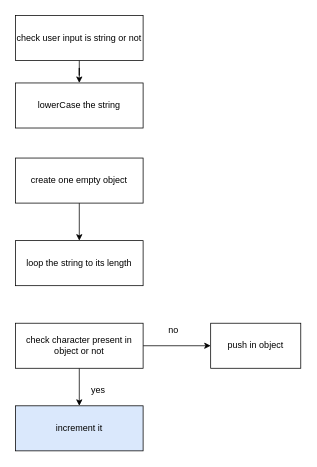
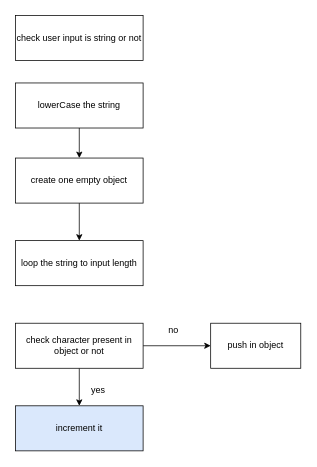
  <mxCell id="0" />
  <mxCell id="1" parent="0" />
- <mxCell id="2" style="edgeStyle=orthogonalEdgeStyle;rounded=0;orthogonalLoop=1;jettySize=auto;html=1;entryX=0.5;entryY=0;entryDx=0;entryDy=0;" edge="1" parent="1" source="3" target="5"><mxGeometry relative="1" as="geometry" /></mxCell>
  <mxCell id="3" value="check user input is string or not" style="rounded=0;whiteSpace=wrap;html=1;" vertex="1" parent="1"><mxGeometry x="20" y="20" width="170" height="60" as="geometry" /></mxCell>
+ <mxCell id="4" style="edgeStyle=orthogonalEdgeStyle;rounded=0;orthogonalLoop=1;jettySize=auto;html=1;entryX=0.5;entryY=0;entryDx=0;entryDy=0;" edge="1" parent="1" source="5" target="7"><mxGeometry relative="1" as="geometry" /></mxCell>
  <mxCell id="5" value="lowerCase the string" style="rounded=0;whiteSpace=wrap;html=1;" vertex="1" parent="1"><mxGeometry x="20" y="110" width="170" height="60" as="geometry" /></mxCell>
  <mxCell id="6" style="edgeStyle=orthogonalEdgeStyle;rounded=0;orthogonalLoop=1;jettySize=auto;html=1;entryX=0.5;entryY=0;entryDx=0;entryDy=0;" edge="1" parent="1" source="7" target="8"><mxGeometry relative="1" as="geometry" /></mxCell>
  <mxCell id="7" value="create one empty object" style="rounded=0;whiteSpace=wrap;html=1;" vertex="1" parent="1"><mxGeometry x="20" y="210" width="170" height="60" as="geometry" /></mxCell>
- <mxCell id="8" value="loop the string to its length" style="rounded=0;whiteSpace=wrap;html=1;" vertex="1" parent="1"><mxGeometry x="20" y="320" width="170" height="60" as="geometry" /></mxCell>
+ <mxCell id="8" value="loop the string to input length" style="rounded=0;whiteSpace=wrap;html=1;" vertex="1" parent="1"><mxGeometry x="20" y="320" width="170" height="60" as="geometry" /></mxCell>
  <mxCell id="9" style="edgeStyle=orthogonalEdgeStyle;rounded=0;orthogonalLoop=1;jettySize=auto;html=1;" edge="1" parent="1" source="11" target="12"><mxGeometry relative="1" as="geometry" /></mxCell>
  <mxCell id="10" style="edgeStyle=orthogonalEdgeStyle;rounded=0;orthogonalLoop=1;jettySize=auto;html=1;entryX=0.5;entryY=0;entryDx=0;entryDy=0;" edge="1" parent="1" source="11" target="13"><mxGeometry relative="1" as="geometry" /></mxCell>
  <mxCell id="11" value="check character present in object or not" style="rounded=0;whiteSpace=wrap;html=1;" vertex="1" parent="1"><mxGeometry x="20" y="430" width="170" height="60" as="geometry" /></mxCell>
  <mxCell id="12" value="push in object" style="rounded=0;whiteSpace=wrap;html=1;" vertex="1" parent="1"><mxGeometry x="280" y="430" width="120" height="60" as="geometry" /></mxCell>
  <mxCell id="13" value="increment it" style="rounded=0;whiteSpace=wrap;html=1;fillColor=#dae8fc;" vertex="1" parent="1"><mxGeometry x="20" y="540" width="170" height="60" as="geometry" /></mxCell>
  <mxCell id="14" value="yes" style="text;html=1;align=center;verticalAlign=middle;resizable=0;points=[];autosize=1;" vertex="1" parent="1"><mxGeometry x="115" y="510" width="30" height="20" as="geometry" /></mxCell>
  <mxCell id="15" value="no" style="text;html=1;align=center;verticalAlign=middle;resizable=0;points=[];autosize=1;" vertex="1" parent="1"><mxGeometry x="215" y="430" width="30" height="20" as="geometry" /></mxCell>
